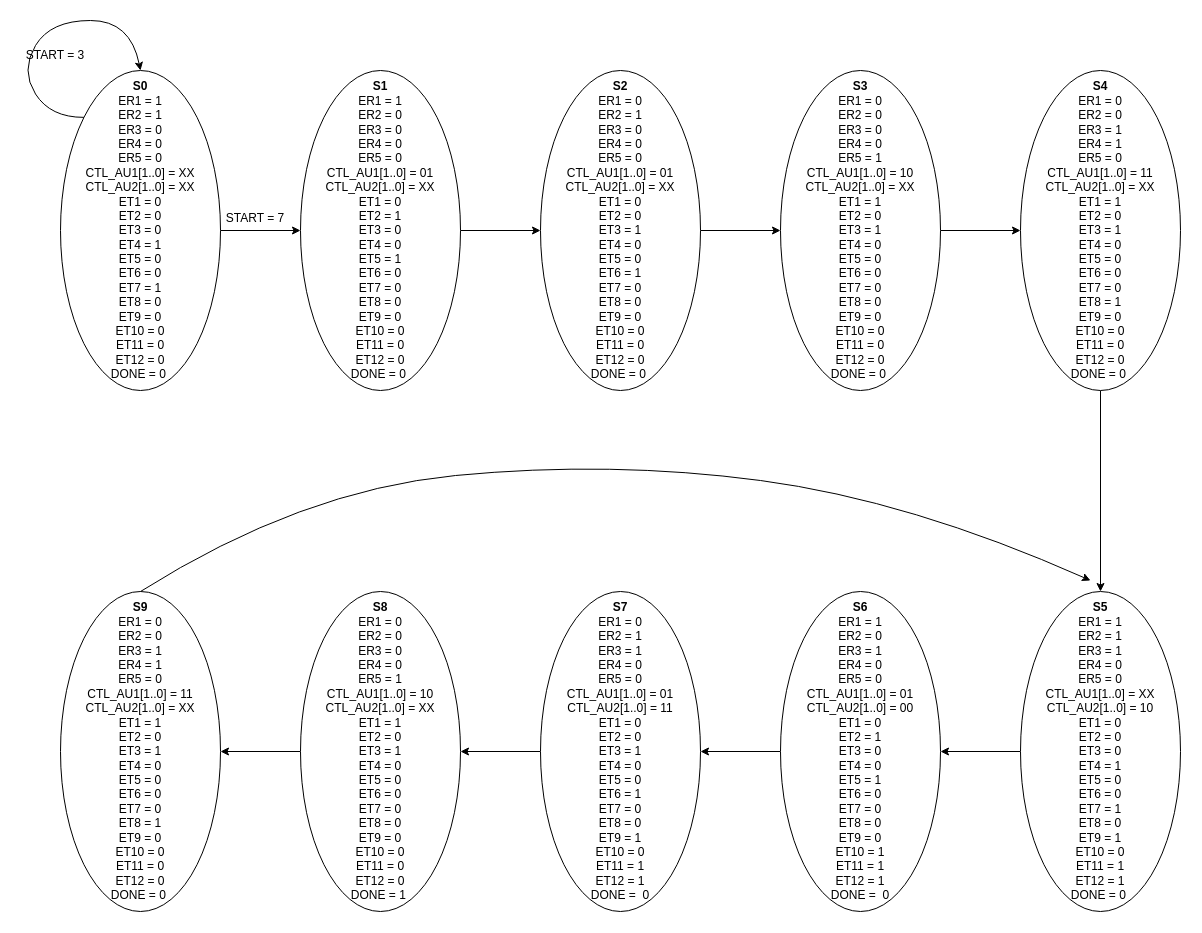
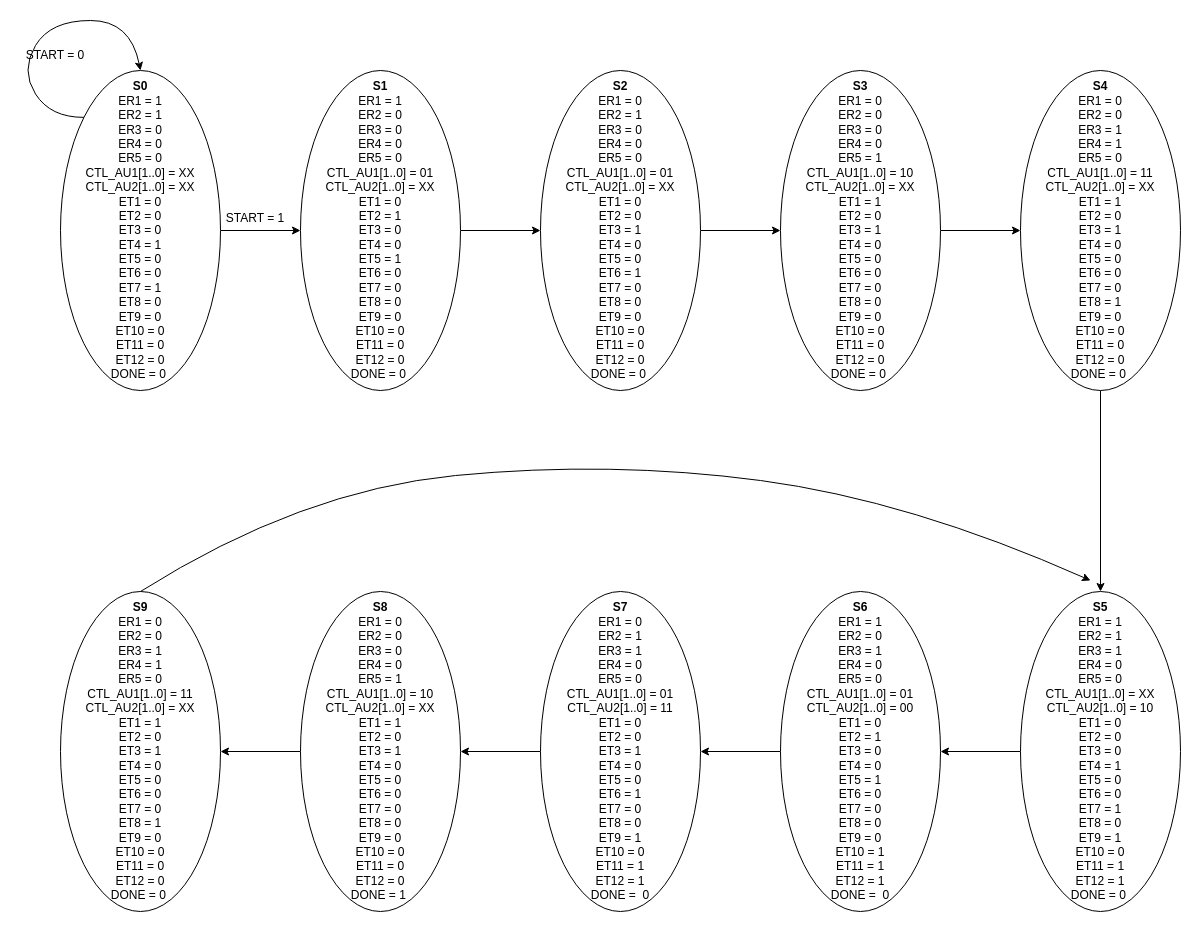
  <mxCell id="0" />
  <mxCell id="1" parent="0" />
  <mxCell id="2" value="" style="edgeStyle=orthogonalEdgeStyle;rounded=0;orthogonalLoop=1;jettySize=auto;html=1;" parent="1" source="3" target="5" edge="1"><mxGeometry relative="1" as="geometry" /></mxCell>
  <mxCell id="3" value="&lt;b&gt;S0&lt;/b&gt;&lt;br&gt;ER1 = 1&lt;br&gt;ER2 = 1&lt;br&gt;ER3 = 0&lt;br&gt;ER4 = 0&lt;br&gt;ER5 = 0&lt;br&gt;CTL_AU1[1..0] = XX&lt;br style=&quot;border-color: var(--border-color);&quot;&gt;CTL_AU2[1..0] = XX&lt;br&gt;ET1 = 0&lt;br&gt;ET2 = 0&lt;br&gt;ET3 = 0&lt;br&gt;ET4 = 1&lt;br&gt;ET5 = 0&lt;br&gt;ET6 = 0&lt;br&gt;ET7 = 1&lt;br&gt;ET8 = 0&lt;br&gt;ET9 = 0&lt;br&gt;ET10 = 0&lt;br&gt;ET11 = 0&lt;br&gt;ET12 = 0&lt;br&gt;DONE = 0&amp;nbsp;" style="ellipse;whiteSpace=wrap;html=1;" parent="1" vertex="1"><mxGeometry x="60" y="70" width="160" height="320" as="geometry" /></mxCell>
  <mxCell id="4" value="" style="edgeStyle=orthogonalEdgeStyle;rounded=0;orthogonalLoop=1;jettySize=auto;html=1;" parent="1" source="5" target="11" edge="1"><mxGeometry relative="1" as="geometry" /></mxCell>
  <mxCell id="5" value="&lt;b&gt;S1&lt;/b&gt;&lt;br&gt;ER1 = 1&lt;br&gt;ER2 = 0&lt;br&gt;ER3 = 0&lt;br&gt;ER4 = 0&lt;br&gt;ER5 = 0&lt;br&gt;CTL_AU1[1..0] = 01&lt;br style=&quot;border-color: var(--border-color);&quot;&gt;CTL_AU2[1..0] = XX&lt;br&gt;ET1 = 0&lt;br&gt;ET2 = 1&lt;br&gt;ET3 = 0&lt;br&gt;ET4 = 0&lt;br&gt;ET5 = 1&lt;br&gt;ET6 = 0&lt;br&gt;ET7 = 0&lt;br&gt;ET8 = 0&lt;br&gt;ET9 = 0&lt;br&gt;ET10 = 0&lt;br&gt;ET11 = 0&lt;br&gt;ET12 = 0&lt;br&gt;DONE = 0&amp;nbsp;" style="ellipse;whiteSpace=wrap;html=1;" parent="1" vertex="1"><mxGeometry x="300" y="70" width="160" height="320" as="geometry" /></mxCell>
  <mxCell id="6" value="" style="edgeStyle=orthogonalEdgeStyle;rounded=0;orthogonalLoop=1;jettySize=auto;html=1;" parent="1" source="7" target="16" edge="1"><mxGeometry relative="1" as="geometry" /></mxCell>
  <mxCell id="7" value="&lt;b&gt;S6&lt;/b&gt;&lt;br&gt;ER1 = 1&lt;br&gt;ER2 = 0&lt;br&gt;ER3 = 1&lt;br&gt;ER4 = 0&lt;br&gt;ER5 = 0&lt;br&gt;CTL_AU1[1..0] = 01&lt;br style=&quot;border-color: var(--border-color);&quot;&gt;CTL_AU2[1..0] = 00&lt;br&gt;ET1 = 0&lt;br&gt;ET2 = 1&lt;br&gt;ET3 = 0&lt;br&gt;ET4 = 0&lt;br&gt;ET5 = 1&lt;br&gt;ET6 = 0&lt;br&gt;ET7 = 0&lt;br&gt;ET8 = 0&lt;br&gt;ET9 = 0&lt;br&gt;ET10 = 1&lt;br&gt;ET11 = 1&lt;br&gt;ET12 = 1&lt;br&gt;DONE =&amp;nbsp; 0" style="ellipse;whiteSpace=wrap;html=1;" parent="1" vertex="1"><mxGeometry x="780" y="591" width="160" height="320" as="geometry" /></mxCell>
  <mxCell id="8" value="" style="edgeStyle=orthogonalEdgeStyle;rounded=0;orthogonalLoop=1;jettySize=auto;html=1;" parent="1" source="9" target="23" edge="1"><mxGeometry relative="1" as="geometry" /></mxCell>
  <mxCell id="9" value="&lt;b&gt;S3&lt;/b&gt;&lt;br&gt;ER1 = 0&lt;br&gt;ER2 = 0&lt;br&gt;ER3 = 0&lt;br&gt;ER4 = 0&lt;br&gt;ER5 = 1&lt;br&gt;CTL_AU1[1..0] = 10&lt;br style=&quot;border-color: var(--border-color);&quot;&gt;CTL_AU2[1..0] = XX&lt;br&gt;ET1 = 1&lt;br&gt;ET2 = 0&lt;br&gt;ET3 = 1&lt;br&gt;ET4 = 0&lt;br&gt;ET5 = 0&lt;br&gt;ET6 = 0&lt;br&gt;ET7 = 0&lt;br&gt;ET8 = 0&lt;br&gt;ET9 = 0&lt;br&gt;ET10 = 0&lt;br&gt;ET11 = 0&lt;br&gt;ET12 = 0&lt;br&gt;DONE = 0&amp;nbsp;" style="ellipse;whiteSpace=wrap;html=1;" parent="1" vertex="1"><mxGeometry x="780" y="70" width="160" height="320" as="geometry" /></mxCell>
  <mxCell id="10" value="" style="edgeStyle=orthogonalEdgeStyle;rounded=0;orthogonalLoop=1;jettySize=auto;html=1;" parent="1" source="11" target="9" edge="1"><mxGeometry relative="1" as="geometry" /></mxCell>
  <mxCell id="11" value="&lt;b&gt;S2&lt;/b&gt;&lt;br&gt;ER1 = 0&lt;br&gt;ER2 = 1&lt;br&gt;ER3 = 0&lt;br&gt;ER4 = 0&lt;br&gt;ER5 = 0&lt;br&gt;CTL_AU1[1..0] = 01&lt;br style=&quot;border-color: var(--border-color);&quot;&gt;CTL_AU2[1..0] = XX&lt;br&gt;ET1 = 0&lt;br&gt;ET2 = 0&lt;br&gt;ET3 = 1&lt;br&gt;ET4 = 0&lt;br&gt;ET5 = 0&lt;br&gt;ET6 = 1&lt;br&gt;ET7 = 0&lt;br&gt;ET8 = 0&lt;br&gt;ET9 = 0&lt;br&gt;ET10 = 0&lt;br&gt;ET11 = 0&lt;br&gt;ET12 = 0&lt;br&gt;DONE = 0&amp;nbsp;" style="ellipse;whiteSpace=wrap;html=1;" parent="1" vertex="1"><mxGeometry x="540" y="70" width="160" height="320" as="geometry" /></mxCell>
  <mxCell id="12" value="&lt;b&gt;S9&lt;/b&gt;&lt;br&gt;ER1 = 0&lt;br&gt;ER2 = 0&lt;br&gt;ER3 = 1&lt;br&gt;ER4 = 1&lt;br&gt;ER5 = 0&lt;br&gt;CTL_AU1[1..0] = 11&lt;br style=&quot;border-color: var(--border-color);&quot;&gt;CTL_AU2[1..0] = XX&lt;br&gt;ET1 = 1&lt;br&gt;ET2 = 0&lt;br&gt;ET3 = 1&lt;br&gt;ET4 = 0&lt;br&gt;ET5 = 0&lt;br&gt;ET6 = 0&lt;br&gt;ET7 = 0&lt;br&gt;ET8 = 1&lt;br&gt;ET9 = 0&lt;br&gt;ET10 = 0&lt;br&gt;ET11 = 0&lt;br&gt;ET12 = 0&lt;br&gt;DONE = 0&amp;nbsp;" style="ellipse;whiteSpace=wrap;html=1;" parent="1" vertex="1"><mxGeometry x="60" y="591" width="160" height="320" as="geometry" /></mxCell>
  <mxCell id="13" value="" style="edgeStyle=orthogonalEdgeStyle;rounded=0;orthogonalLoop=1;jettySize=auto;html=1;" parent="1" source="14" target="12" edge="1"><mxGeometry relative="1" as="geometry" /></mxCell>
  <mxCell id="14" value="&lt;b&gt;S8&lt;/b&gt;&lt;br&gt;ER1 = 0&lt;br&gt;ER2 = 0&lt;br&gt;ER3 = 0&lt;br&gt;ER4 = 0&lt;br&gt;ER5 = 1&lt;br&gt;CTL_AU1[1..0] = 10&lt;br style=&quot;border-color: var(--border-color);&quot;&gt;CTL_AU2[1..0] = XX&lt;br&gt;ET1 = 1&lt;br&gt;ET2 = 0&lt;br&gt;ET3 = 1&lt;br&gt;ET4 = 0&lt;br&gt;ET5 = 0&lt;br&gt;ET6 = 0&lt;br&gt;ET7 = 0&lt;br&gt;ET8 = 0&lt;br&gt;ET9 = 0&lt;br&gt;ET10 = 0&lt;br&gt;ET11 = 0&lt;br&gt;ET12 = 0&lt;br&gt;DONE = 1&amp;nbsp;" style="ellipse;whiteSpace=wrap;html=1;" parent="1" vertex="1"><mxGeometry x="300" y="591" width="160" height="320" as="geometry" /></mxCell>
  <mxCell id="15" value="" style="edgeStyle=orthogonalEdgeStyle;rounded=0;orthogonalLoop=1;jettySize=auto;html=1;" parent="1" source="16" target="14" edge="1"><mxGeometry relative="1" as="geometry" /></mxCell>
  <mxCell id="16" value="&lt;b&gt;S7&lt;/b&gt;&lt;br&gt;ER1 = 0&lt;br&gt;ER2 = 1&lt;br&gt;ER3 = 1&lt;br&gt;ER4 = 0&lt;br&gt;ER5 = 0&lt;br&gt;CTL_AU1[1..0] = 01&lt;br style=&quot;border-color: var(--border-color);&quot;&gt;CTL_AU2[1..0] = 11&lt;br&gt;ET1 = 0&lt;br&gt;ET2 = 0&lt;br&gt;ET3 = 1&lt;br&gt;ET4 = 0&lt;br&gt;ET5 = 0&lt;br&gt;ET6 = 1&lt;br&gt;ET7 = 0&lt;br&gt;ET8 = 0&lt;br&gt;ET9 = 1&lt;br&gt;ET10 = 0&lt;br&gt;ET11 = 1&lt;br&gt;ET12 = 1&lt;br&gt;DONE =&amp;nbsp; 0" style="ellipse;whiteSpace=wrap;html=1;" parent="1" vertex="1"><mxGeometry x="540" y="591" width="160" height="320" as="geometry" /></mxCell>
  <mxCell id="17" value="" style="curved=1;endArrow=classic;html=1;rounded=0;exitX=0;exitY=0;exitDx=0;exitDy=0;entryX=0.5;entryY=0;entryDx=0;entryDy=0;" parent="1" source="3" target="3" edge="1"><mxGeometry width="50" height="50" relative="1" as="geometry"><mxPoint x="0" y="130" as="sourcePoint" /><mxPoint x="50" y="80" as="targetPoint" /><Array as="points"><mxPoint x="50" y="117" /><mxPoint y="70" x="20" /><mxPoint x="50" y="20" /><mxPoint x="130" y="20" /></Array></mxGeometry></mxCell>
- <mxCell id="18" value="START = 3" style="text;html=1;strokeColor=none;fillColor=none;align=center;verticalAlign=middle;whiteSpace=wrap;rounded=0;" parent="1" vertex="1"><mxGeometry y="40" width="70" height="30" as="geometry" x="20" /></mxCell>
- <mxCell id="19" value="START = 7" style="text;html=1;strokeColor=none;fillColor=none;align=center;verticalAlign=middle;whiteSpace=wrap;rounded=0;" parent="1" vertex="1"><mxGeometry x="220" y="203" width="70" height="30" as="geometry" /></mxCell>
+ <mxCell id="18" value="START = 0" style="text;html=1;strokeColor=none;fillColor=none;align=center;verticalAlign=middle;whiteSpace=wrap;rounded=0;" parent="1" vertex="1"><mxGeometry y="40" width="70" height="30" as="geometry" x="20" /></mxCell>
+ <mxCell id="19" value="START = 1" style="text;html=1;strokeColor=none;fillColor=none;align=center;verticalAlign=middle;whiteSpace=wrap;rounded=0;" parent="1" vertex="1"><mxGeometry x="220" y="203" width="70" height="30" as="geometry" /></mxCell>
  <mxCell id="20" value="" style="edgeStyle=orthogonalEdgeStyle;rounded=0;orthogonalLoop=1;jettySize=auto;html=1;" parent="1" source="21" target="7" edge="1"><mxGeometry relative="1" as="geometry" /></mxCell>
  <mxCell id="21" value="&lt;b&gt;S5&lt;/b&gt;&lt;br&gt;ER1 = 1&lt;br&gt;ER2 = 1&lt;br&gt;ER3 = 1&lt;br&gt;ER4 = 0&lt;br&gt;ER5 = 0&lt;br&gt;CTL_AU1[1..0] = XX&lt;br style=&quot;border-color: var(--border-color);&quot;&gt;CTL_AU2[1..0] = 10&lt;br&gt;ET1 = 0&lt;br&gt;ET2 = 0&lt;br&gt;ET3 = 0&lt;br&gt;ET4 = 1&lt;br&gt;ET5 = 0&lt;br&gt;ET6 = 0&lt;br&gt;ET7 = 1&lt;br&gt;ET8 = 0&lt;br&gt;ET9 = 1&lt;br&gt;ET10 = 0&lt;br&gt;ET11 = 1&lt;br&gt;ET12 = 1&lt;br&gt;DONE = 0&amp;nbsp;" style="ellipse;whiteSpace=wrap;html=1;" parent="1" vertex="1"><mxGeometry x="1020" y="591" width="160" height="320" as="geometry" /></mxCell>
  <mxCell id="22" value="" style="edgeStyle=orthogonalEdgeStyle;rounded=0;orthogonalLoop=1;jettySize=auto;html=1;" parent="1" source="23" target="21" edge="1"><mxGeometry relative="1" as="geometry" /></mxCell>
  <mxCell id="23" value="&lt;b&gt;S4&lt;/b&gt;&lt;br&gt;ER1 = 0&lt;br&gt;ER2 = 0&lt;br&gt;ER3 = 1&lt;br&gt;ER4 = 1&lt;br&gt;ER5 = 0&lt;br&gt;CTL_AU1[1..0] = 11&lt;br style=&quot;border-color: var(--border-color);&quot;&gt;CTL_AU2[1..0] = XX&lt;br&gt;ET1 = 1&lt;br&gt;ET2 = 0&lt;br&gt;ET3 = 1&lt;br&gt;ET4 = 0&lt;br&gt;ET5 = 0&lt;br&gt;ET6 = 0&lt;br&gt;ET7 = 0&lt;br&gt;ET8 = 1&lt;br&gt;ET9 = 0&lt;br&gt;ET10 = 0&lt;br&gt;ET11 = 0&lt;br&gt;ET12 = 0&lt;br&gt;DONE = 0&amp;nbsp;" style="ellipse;whiteSpace=wrap;html=1;" parent="1" vertex="1"><mxGeometry x="1020" y="70" width="160" height="320" as="geometry" /></mxCell>
  <mxCell id="24" value="" style="curved=1;endArrow=classic;html=1;rounded=0;exitX=0.5;exitY=0;exitDx=0;exitDy=0;" edge="1" parent="1" source="12"><mxGeometry width="50" height="50" relative="1" as="geometry"><mxPoint x="580" y="630" as="sourcePoint" /><mxPoint x="1090" y="580" as="targetPoint" /><Array as="points"><mxPoint x="300" y="490" /><mxPoint x="610" y="460" /><mxPoint x="910" y="500" /></Array></mxGeometry></mxCell>
